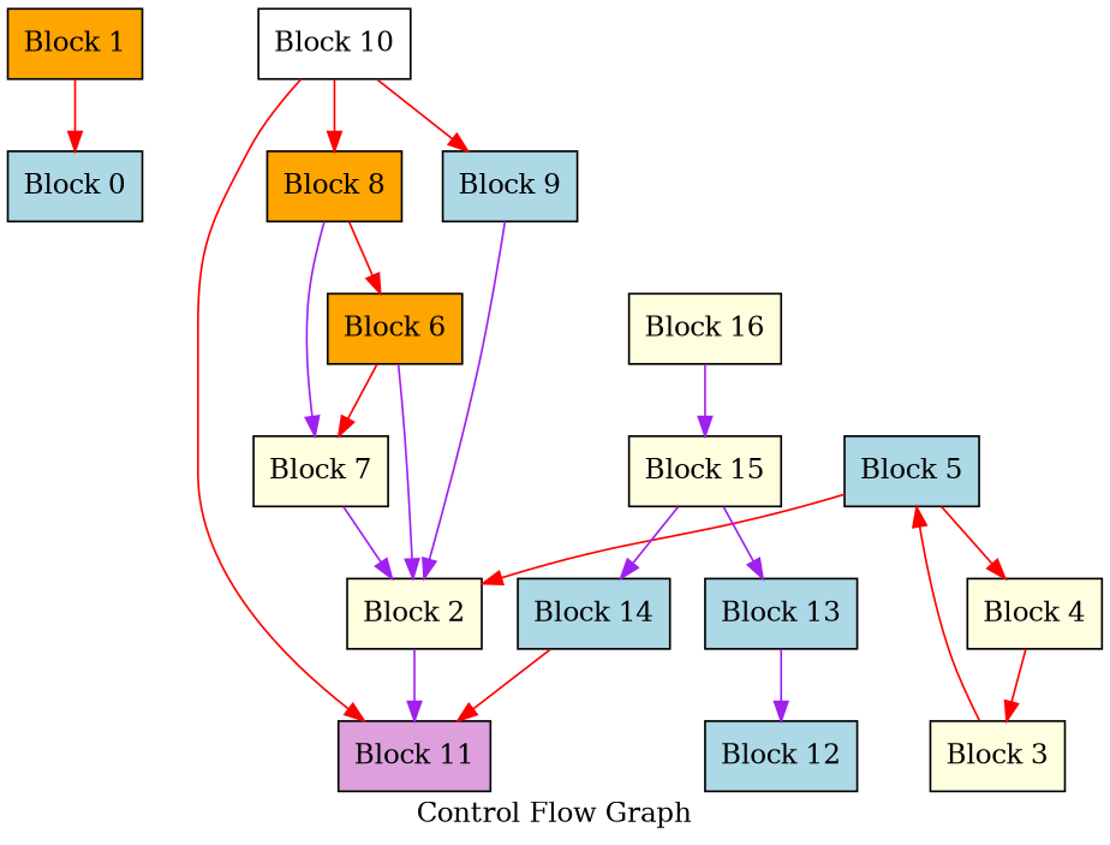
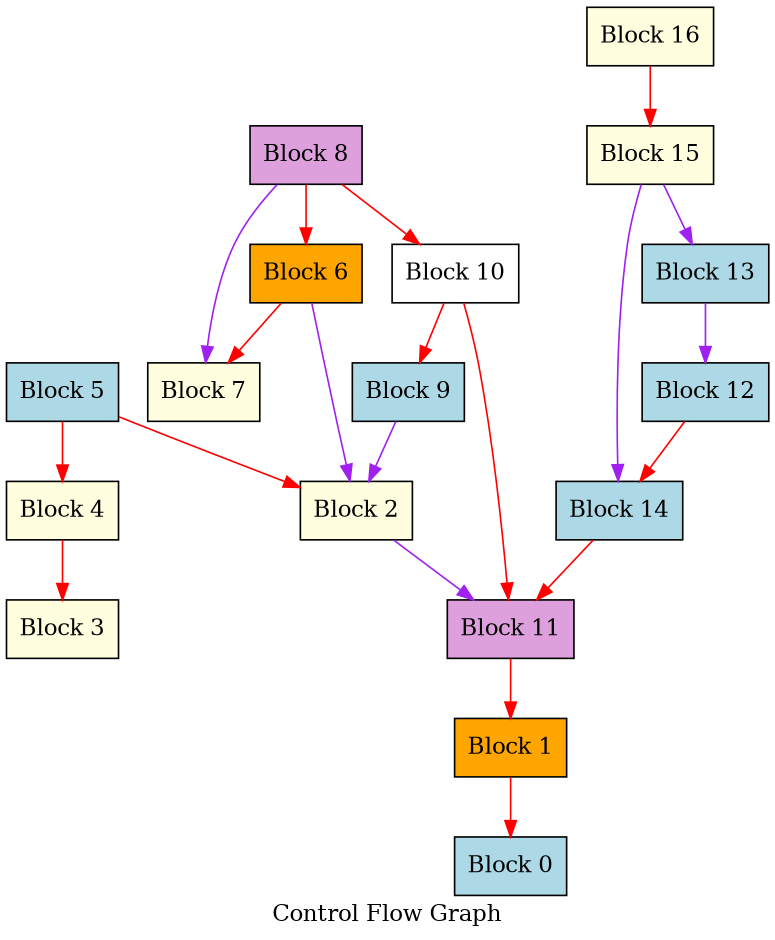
  digraph {
    label="Control Flow Graph"
    node [fillcolor=lightblue shape=record style=filled]
    edge [color=red]
    n1 [label="{Block 0}"]
    n2 [fillcolor=orange label="{Block 1}"]
    n3 [fillcolor=lightyellow label="{Block 2}"]
    n4 [fillcolor=plum label="{Block 11}"]
    n5 [fillcolor=white label="{Block 10}"]
-   n6 [fillcolor=orange label="{Block 8}"]
+   n6 [fillcolor=plum label="{Block 8}"]
    n7 [label="{Block 9}"]
    n8 [fillcolor=lightyellow label="{Block 3}"]
    n9 [label="{Block 5}"]
    n10 [fillcolor=lightyellow label="{Block 4}"]
    n11 [fillcolor=orange label="{Block 6}"]
    n12 [fillcolor=lightyellow label="{Block 7}"]
    n13 [label="{Block 12}"]
    n14 [label="{Block 14}"]
    n15 [label="{Block 13}"]
    n16 [fillcolor=lightyellow label="{Block 15}"]
    n17 [fillcolor=lightyellow label="{Block 16}"]
    n2 -> n1
    n3 -> n4 [color=purple]
+   n4 -> n2
    n5 -> n4
-   n5 -> n6
+   n6 -> n5
    n5 -> n7
    n6 -> n11
    n6 -> n12 [color=purple]
    n7 -> n3 [color=purple]
-   n8 -> n9
    n9 -> n3
    n9 -> n10
    n10 -> n8
    n11 -> n3 [color=purple]
    n11 -> n12
-   n12 -> n3 [color=purple]
+   n13 -> n14
    n14 -> n4
    n15 -> n13 [color=purple]
    n16 -> n14 [color=purple]
    n16 -> n15 [color=purple]
-   n17 -> n16 [color=purple]
+   n17 -> n16
  }
